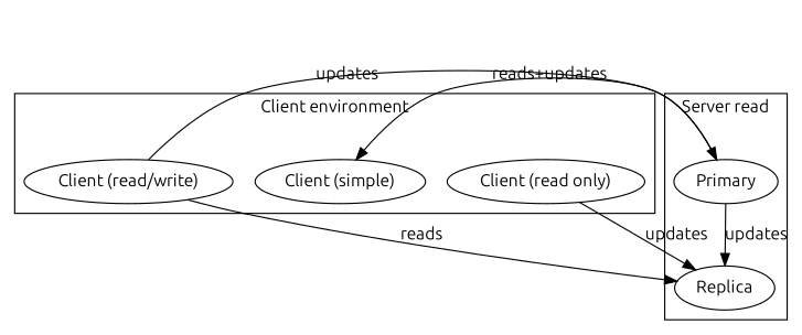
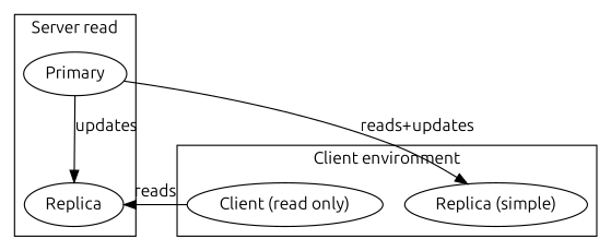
  digraph {
    fontname=Ubuntu
    rankdir=TB
    node [fontname=Ubuntu]
    edge [fontname=Ubuntu]
-   n1 [label="Client (read/write)"]
-   n2 [label="Client (simple)"]
+   n2 [label="Replica (simple)"]
    n3 [label="Client (read only)"]
    n4 [label=Primary]
    n5 [label=Replica]
    subgraph cluster_1 {
      label="Client environment"
-     n1
      n2
      n3
    }
    subgraph cluster_2 {
      label="Server read"
      n4
      n5
    }
-   n1 -> n4 [label=updates]
-   n1 -> n5 [label=reads]
-   n3 -> n5 [label=updates]
+   n3 -> n5 [label=reads]
    n4 -> n2 [label="reads+updates"]
    n4 -> n5 [label=updates]
  }
